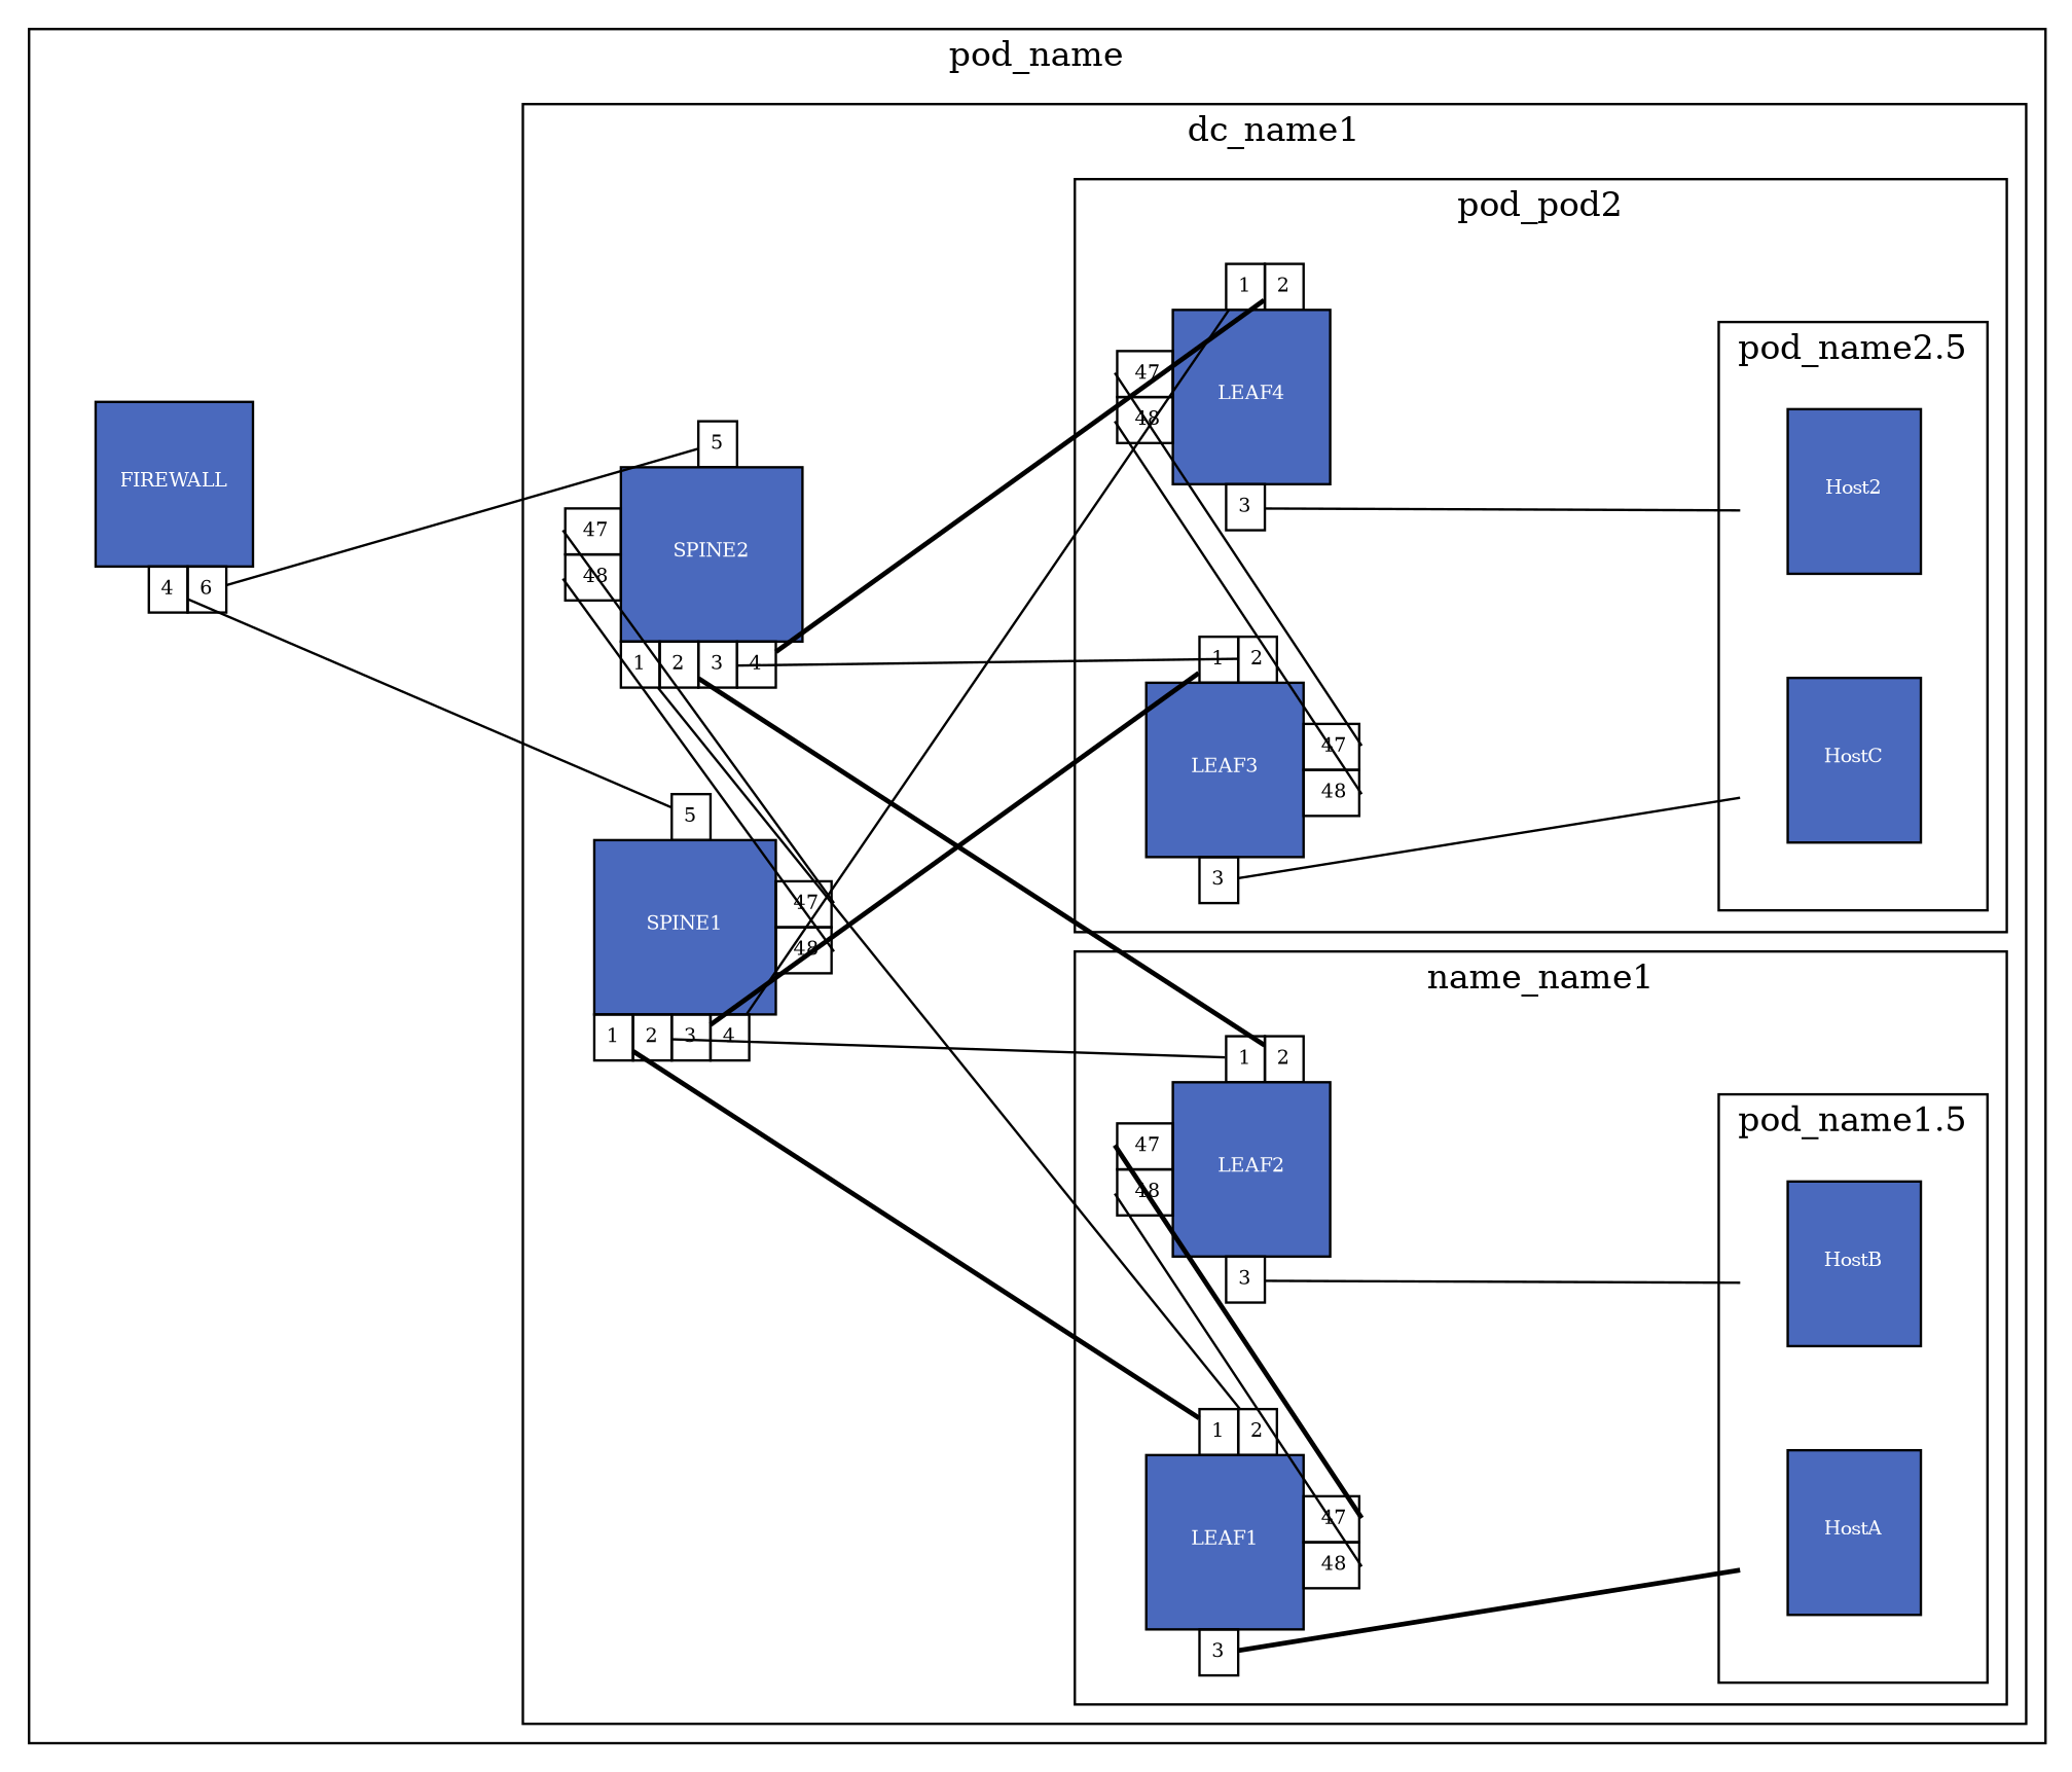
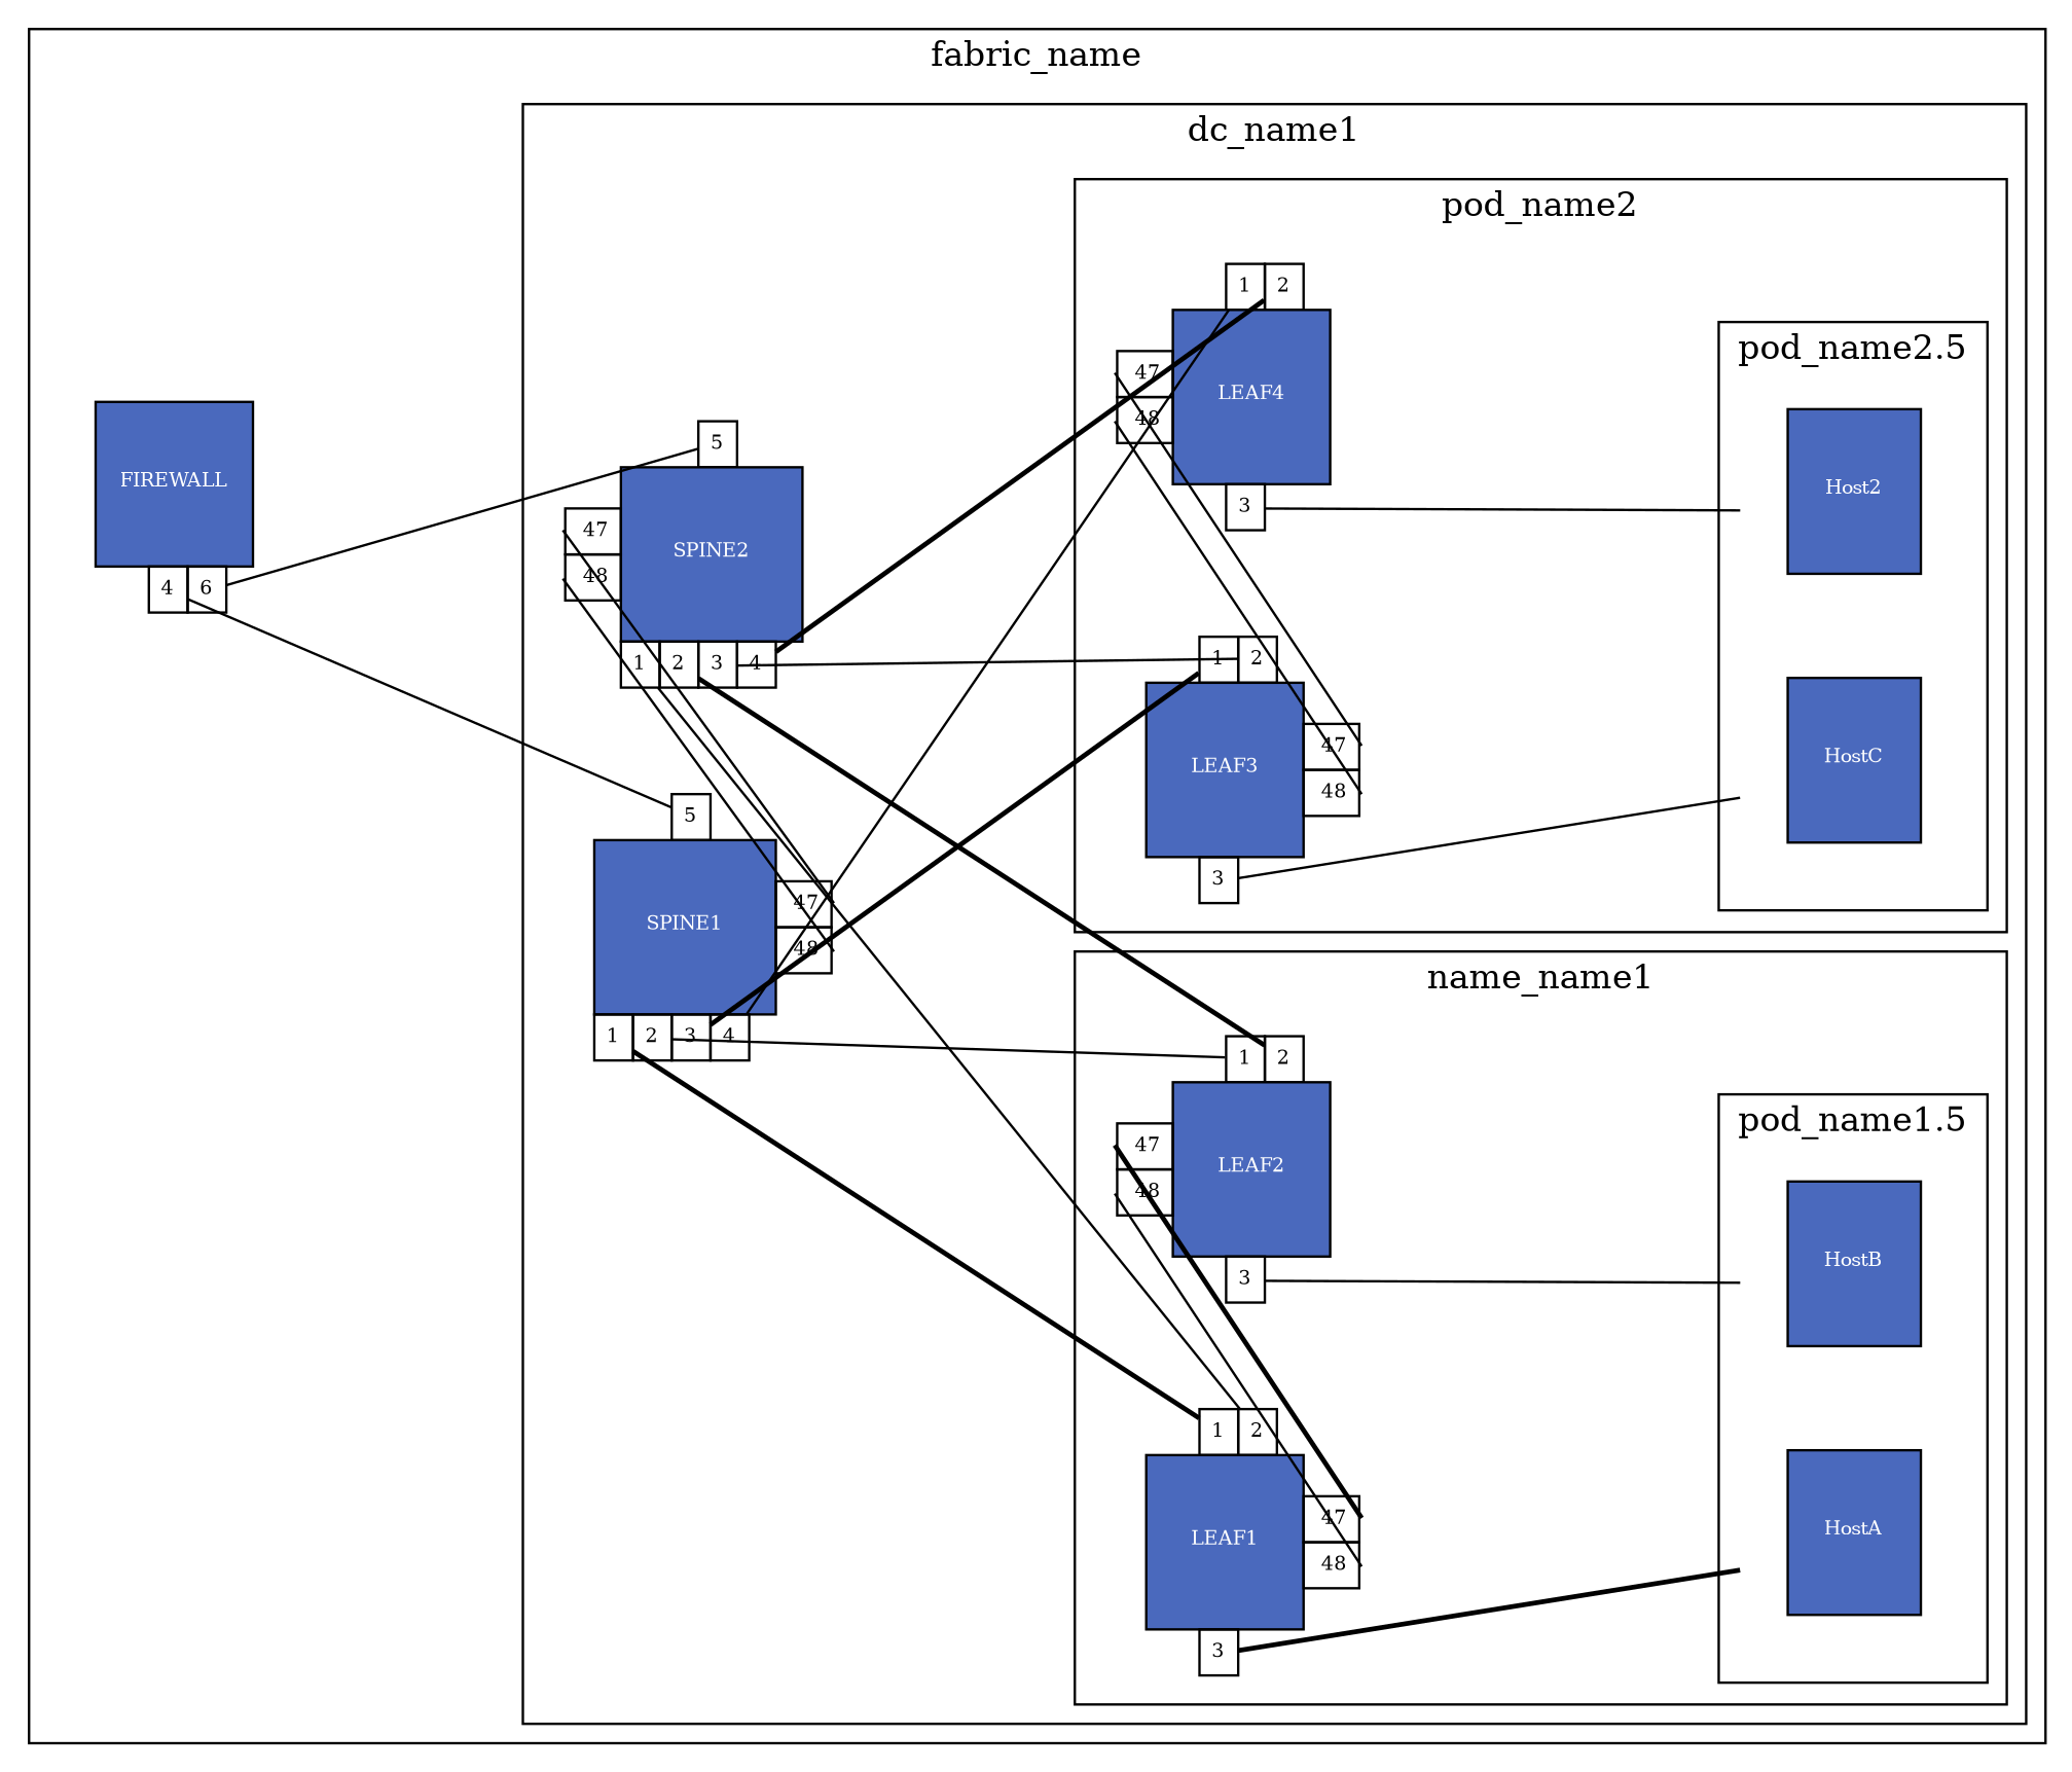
  graph {
    rank=min
    rankdir=LR
    ranksep=0.7
    splines=line
    node [fontsize=" 8pt" shape=plaintext]
    edge [concentrate=true fontname=arial fontsize=6 labelfloat=false minlen=2 style=solid tailport=3]
    n1 [label=<<TABLE BORDER="0" CELLBORDER="1" CELLSPACING="0" CELLPADDING="4"><TR><TD  BORDER="0" > </TD><TD BGCOLOR="#4a69bd" COLSPAN="5" ROWSPAN="4"> <FONT COLOR="#ffffff">FIREWALL</FONT> </TD><TD  BORDER="0" > </TD></TR><TR> <TD  BORDER="0" > </TD><TD BORDER="0" > </TD> </TR><TR> <TD  BORDER="0" > </TD><TD BORDER="0" > </TD> </TR><TR> <TD  BORDER="0" > </TD><TD BORDER="0" > </TD> </TR><TR><TD BORDER="0" > </TD><TD BORDER="0" > </TD><TD BORDER="0" > </TD><TD PORT="4">4</TD><TD PORT="6">6</TD><TD BORDER="0" > </TD><TD BORDER="0" > </TD></TR></TABLE>>]
    n2 [label=<<TABLE BORDER="0" CELLBORDER="1" CELLSPACING="0" CELLPADDING="4"><TR><TD BORDER="0" > </TD><TD BORDER="0" > </TD><TD BORDER="0" > </TD><TD PORT="5">5</TD><TD BORDER="0" > </TD><TD BORDER="0" > </TD><TD BORDER="0" > </TD></TR><TR><TD  BORDER="0" >  </TD><TD BGCOLOR="#4a69bd" COLSPAN="5" ROWSPAN="4"> <FONT COLOR="#ffffff">SPINE1</FONT> </TD><TD BORDER="0" > </TD></TR><TR> <TD BORDER="0" > </TD> <TD PORT="47" > 47</TD></TR><TR> <TD BORDER="0" > </TD> <TD PORT="48" > 48</TD></TR><TR> <TD  BORDER="0" > </TD><TD BORDER="0" > </TD> </TR><TR><TD BORDER="0" > </TD><TD PORT="1">1</TD><TD PORT="2">2</TD><TD PORT="3">3</TD><TD PORT="4">4</TD><TD BORDER="0" > </TD><TD BORDER="0" > </TD></TR></TABLE>>]
    n3 [label=<<TABLE BORDER="0" CELLBORDER="1" CELLSPACING="0" CELLPADDING="4"><TR><TD BORDER="0" > </TD><TD BORDER="0" > </TD><TD BORDER="0" > </TD><TD PORT="5">5</TD><TD BORDER="0" > </TD><TD BORDER="0" > </TD><TD BORDER="0" > </TD></TR><TR><TD BORDER="0" > </TD><TD BGCOLOR="#4a69bd" COLSPAN="5" ROWSPAN="4"> <FONT COLOR="#ffffff">SPINE2</FONT> </TD><TD  BORDER="0" > </TD></TR><TR> <TD PORT="47" > 47</TD><TD BORDER="0" > </TD> </TR><TR> <TD PORT="48" > 48</TD><TD BORDER="0" > </TD> </TR><TR> <TD  BORDER="0" > </TD><TD BORDER="0" > </TD> </TR><TR><TD BORDER="0" > </TD><TD PORT="1">1</TD><TD PORT="2">2</TD><TD PORT="3">3</TD><TD PORT="4">4</TD><TD BORDER="0" > </TD><TD BORDER="0" > </TD></TR></TABLE>>]
    n4 [label=<<TABLE BORDER="0" CELLBORDER="1" CELLSPACING="0" CELLPADDING="4"><TR><TD BORDER="0" > </TD><TD BORDER="0" > </TD><TD BORDER="0" > </TD><TD PORT="1">1</TD><TD PORT="2">2</TD><TD BORDER="0" > </TD><TD BORDER="0" > </TD></TR><TR><TD  BORDER="0" >  </TD><TD BGCOLOR="#4a69bd" COLSPAN="5" ROWSPAN="4"> <FONT COLOR="#ffffff">LEAF1</FONT> </TD><TD BORDER="0" > </TD></TR><TR> <TD BORDER="0" > </TD> <TD PORT="47" > 47</TD></TR><TR> <TD BORDER="0" > </TD> <TD PORT="48" > 48</TD></TR><TR> <TD  BORDER="0" > </TD><TD BORDER="0" > </TD> </TR><TR><TD BORDER="0" > </TD><TD BORDER="0" > </TD><TD BORDER="0" > </TD><TD PORT="3">3</TD><TD BORDER="0" > </TD><TD BORDER="0" > </TD><TD BORDER="0" > </TD></TR></TABLE>>]
    n5 [label=<<TABLE BORDER="0" CELLBORDER="1" CELLSPACING="0" CELLPADDING="4"><TR><TD BORDER="0" > </TD><TD BORDER="0" > </TD><TD BORDER="0" > </TD><TD PORT="1">1</TD><TD PORT="2">2</TD><TD BORDER="0" > </TD><TD BORDER="0" > </TD></TR><TR><TD BORDER="0" > </TD><TD BGCOLOR="#4a69bd" COLSPAN="5" ROWSPAN="4"> <FONT COLOR="#ffffff">LEAF2</FONT> </TD><TD  BORDER="0" > </TD></TR><TR> <TD PORT="47" > 47</TD><TD BORDER="0" > </TD> </TR><TR> <TD PORT="48" > 48</TD><TD BORDER="0" > </TD> </TR><TR> <TD  BORDER="0" > </TD><TD BORDER="0" > </TD> </TR><TR><TD BORDER="0" > </TD><TD BORDER="0" > </TD><TD BORDER="0" > </TD><TD PORT="3">3</TD><TD BORDER="0" > </TD><TD BORDER="0" > </TD><TD BORDER="0" > </TD></TR></TABLE>>]
    n6 [label=<<TABLE BORDER="0" CELLBORDER="1" CELLSPACING="0" CELLPADDING="4"><TR><TD  BORDER="0" > </TD><TD BGCOLOR="#4a69bd" COLSPAN="5" ROWSPAN="4"> <FONT COLOR="#ffffff">HostA</FONT> </TD><TD  BORDER="0" > </TD></TR><TR> <TD  BORDER="0" > </TD><TD BORDER="0" > </TD> </TR><TR> <TD  BORDER="0" > </TD><TD BORDER="0" > </TD> </TR><TR> <TD  BORDER="0" > </TD><TD BORDER="0" > </TD> </TR><TR><TD BORDER="0" > </TD><TD BORDER="0" > </TD><TD BORDER="0" > </TD><TD BORDER="0" > </TD><TD BORDER="0" > </TD><TD BORDER="0" > </TD><TD BORDER="0" > </TD></TR></TABLE>>]
    n7 [label=<<TABLE BORDER="0" CELLBORDER="1" CELLSPACING="0" CELLPADDING="4"><TR><TD  BORDER="0" > </TD><TD BGCOLOR="#4a69bd" COLSPAN="5" ROWSPAN="4"> <FONT COLOR="#ffffff">HostB</FONT> </TD><TD  BORDER="0" > </TD></TR><TR> <TD  BORDER="0" > </TD><TD BORDER="0" > </TD> </TR><TR> <TD  BORDER="0" > </TD><TD BORDER="0" > </TD> </TR><TR> <TD  BORDER="0" > </TD><TD BORDER="0" > </TD> </TR><TR><TD BORDER="0" > </TD><TD BORDER="0" > </TD><TD BORDER="0" > </TD><TD BORDER="0" > </TD><TD BORDER="0" > </TD><TD BORDER="0" > </TD><TD BORDER="0" > </TD></TR></TABLE>>]
    n8 [label=<<TABLE BORDER="0" CELLBORDER="1" CELLSPACING="0" CELLPADDING="4"><TR><TD BORDER="0" > </TD><TD BORDER="0" > </TD><TD BORDER="0" > </TD><TD PORT="1">1</TD><TD PORT="2">2</TD><TD BORDER="0" > </TD><TD BORDER="0" > </TD></TR><TR><TD  BORDER="0" >  </TD><TD BGCOLOR="#4a69bd" COLSPAN="5" ROWSPAN="4"> <FONT COLOR="#ffffff">LEAF3</FONT> </TD><TD BORDER="0" > </TD></TR><TR> <TD BORDER="0" > </TD> <TD PORT="47" > 47</TD></TR><TR> <TD BORDER="0" > </TD> <TD PORT="48" > 48</TD></TR><TR> <TD  BORDER="0" > </TD><TD BORDER="0" > </TD> </TR><TR><TD BORDER="0" > </TD><TD BORDER="0" > </TD><TD BORDER="0" > </TD><TD PORT="3">3</TD><TD BORDER="0" > </TD><TD BORDER="0" > </TD><TD BORDER="0" > </TD></TR></TABLE>>]
    n9 [label=<<TABLE BORDER="0" CELLBORDER="1" CELLSPACING="0" CELLPADDING="4"><TR><TD BORDER="0" > </TD><TD BORDER="0" > </TD><TD BORDER="0" > </TD><TD PORT="1">1</TD><TD PORT="2">2</TD><TD BORDER="0" > </TD><TD BORDER="0" > </TD></TR><TR><TD BORDER="0" > </TD><TD BGCOLOR="#4a69bd" COLSPAN="5" ROWSPAN="4"> <FONT COLOR="#ffffff">LEAF4</FONT> </TD><TD  BORDER="0" > </TD></TR><TR> <TD PORT="47" > 47</TD><TD BORDER="0" > </TD> </TR><TR> <TD PORT="48" > 48</TD><TD BORDER="0" > </TD> </TR><TR> <TD  BORDER="0" > </TD><TD BORDER="0" > </TD> </TR><TR><TD BORDER="0" > </TD><TD BORDER="0" > </TD><TD BORDER="0" > </TD><TD PORT="3">3</TD><TD BORDER="0" > </TD><TD BORDER="0" > </TD><TD BORDER="0" > </TD></TR></TABLE>>]
    n10 [label=<<TABLE BORDER="0" CELLBORDER="1" CELLSPACING="0" CELLPADDING="4"><TR><TD  BORDER="0" > </TD><TD BGCOLOR="#4a69bd" COLSPAN="5" ROWSPAN="4"> <FONT COLOR="#ffffff">HostC</FONT> </TD><TD  BORDER="0" > </TD></TR><TR> <TD  BORDER="0" > </TD><TD BORDER="0" > </TD> </TR><TR> <TD  BORDER="0" > </TD><TD BORDER="0" > </TD> </TR><TR> <TD  BORDER="0" > </TD><TD BORDER="0" > </TD> </TR><TR><TD BORDER="0" > </TD><TD BORDER="0" > </TD><TD BORDER="0" > </TD><TD BORDER="0" > </TD><TD BORDER="0" > </TD><TD BORDER="0" > </TD><TD BORDER="0" > </TD></TR></TABLE>>]
    n11 [label=<<TABLE BORDER="0" CELLBORDER="1" CELLSPACING="0" CELLPADDING="4"><TR><TD  BORDER="0" > </TD><TD BGCOLOR="#4a69bd" COLSPAN="5" ROWSPAN="4"> <FONT COLOR="#ffffff">Host2</FONT> </TD><TD  BORDER="0" > </TD></TR><TR> <TD  BORDER="0" > </TD><TD BORDER="0" > </TD> </TR><TR> <TD  BORDER="0" > </TD><TD BORDER="0" > </TD> </TR><TR> <TD  BORDER="0" > </TD><TD BORDER="0" > </TD> </TR><TR><TD BORDER="0" > </TD><TD BORDER="0" > </TD><TD BORDER="0" > </TD><TD BORDER="0" > </TD><TD BORDER="0" > </TD><TD BORDER="0" > </TD><TD BORDER="0" > </TD></TR></TABLE>>]
    subgraph cluster_1 {
-     label=pod_name
+     label=fabric_name
      labelloc=t
      subgraph sub_2 {
        label=fabric_name
        labelloc=t
        rank=same
        n1
      }
      subgraph cluster_3 {
        label=dc_name1
        labelloc=t
        subgraph sub_4 {
          label=dc_name1
          labelloc=t
          rank=same
          n2
          n3
        }
        subgraph cluster_5 {
          label=name_name1
          labelloc=t
          subgraph sub_6 {
            label=pod_name1
            labelloc=t
            rank=same
            n4
            n5
          }
          subgraph cluster_7 {
            label="pod_name1.5"
            labelloc=t
            subgraph sub_8 {
              label="pod_name1.5"
              labelloc=t
              rank=same
              n6
              n7
            }
          }
        }
        subgraph cluster_9 {
-         label=pod_pod2
+         label=pod_name2
          labelloc=t
          subgraph sub_10 {
            label=pod_name2
            labelloc=t
            rank=same
            n8
            n9
          }
          subgraph cluster_11 {
            label="pod_name2.5"
            labelloc=t
            subgraph sub_12 {
              label="pod_name2.5"
              labelloc=t
              rank=same
              n10
              n11
            }
          }
        }
      }
    }
    n1 -- n2 [headport=5 tailport=4]
    n1 -- n3 [headport=5 tailport=6]
    n2 -- n4 [headport=1 style=bold tailport=1]
    n2 -- n5 [headport=1 tailport=2]
    n2 -- n8 [headport=1 style=bold]
    n2 -- n9 [headport=1 tailport=4]
    n3 -- n2 [headport=47 tailport=47]
    n3 -- n2 [headport=48 tailport=48]
    n3 -- n4 [headport=2 tailport=1]
    n3 -- n5 [headport=2 style=bold tailport=2]
    n3 -- n8 [headport=2]
    n3 -- n9 [headport=2 style=bold tailport=4]
    n4 -- n5 [headport=47 style=bold tailport=47]
    n4 -- n5 [headport=48 tailport=48]
    n4 -- n6 [style=bold]
    n5 -- n7
    n8 -- n9 [headport=47 tailport=47]
    n8 -- n9 [headport=48 tailport=48]
    n8 -- n10
    n9 -- n11
  }
